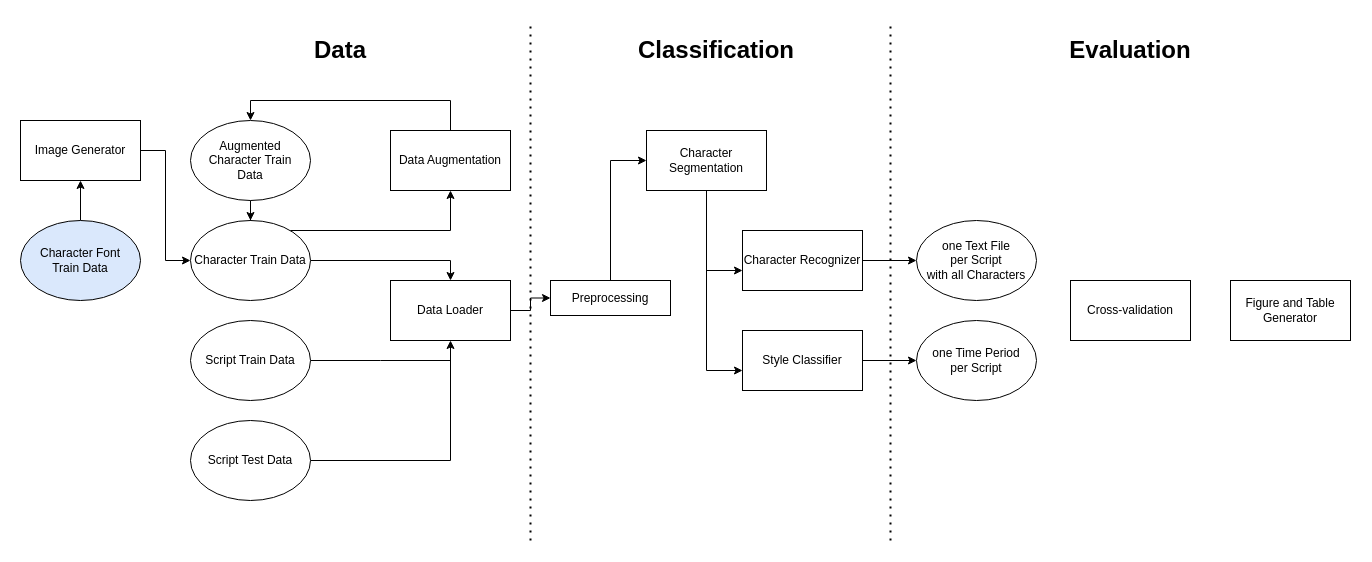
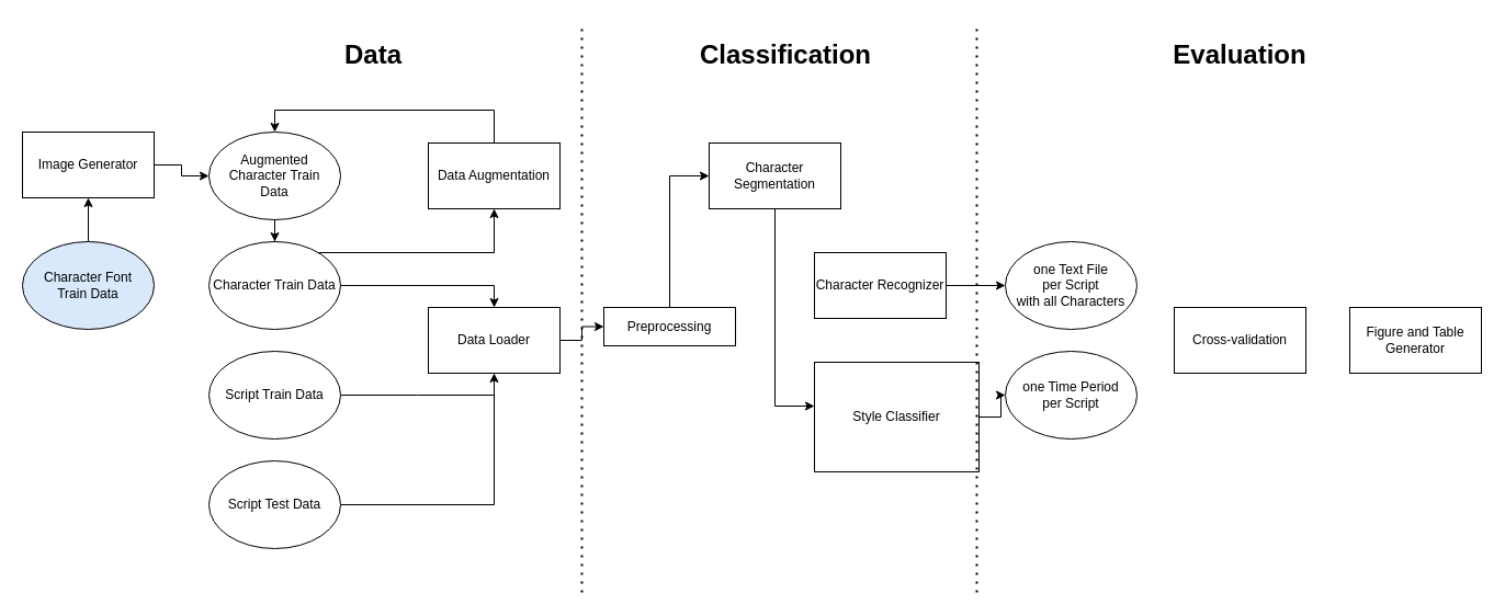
  <mxCell id="0" />
  <mxCell id="1" parent="0" />
  <mxCell id="2" value="" style="edgeStyle=orthogonalEdgeStyle;rounded=0;orthogonalLoop=1;jettySize=auto;html=1;endArrow=classic;endFill=1;" edge="1" parent="1" source="3" target="28"><mxGeometry relative="1" as="geometry" /></mxCell>
  <mxCell id="3" value="Data Loader" style="rounded=0;whiteSpace=wrap;html=1;" vertex="1" parent="1"><mxGeometry x="390" y="280" width="120" height="60" as="geometry" /></mxCell>
  <mxCell id="4" style="edgeStyle=orthogonalEdgeStyle;rounded=0;orthogonalLoop=1;jettySize=auto;html=1;" edge="1" parent="1" source="6" target="10"><mxGeometry relative="1" as="geometry"><Array as="points"><mxPoint x="706" y="370" /></Array></mxGeometry></mxCell>
- <mxCell id="5" style="edgeStyle=orthogonalEdgeStyle;rounded=0;orthogonalLoop=1;jettySize=auto;html=1;" edge="1" parent="1" source="6" target="8"><mxGeometry relative="1" as="geometry"><Array as="points"><mxPoint x="706" y="270" /></Array></mxGeometry></mxCell>
  <mxCell id="6" value="Character Segmentation" style="rounded=0;whiteSpace=wrap;html=1;" vertex="1" parent="1"><mxGeometry x="646" y="130" width="120" height="60" as="geometry" /></mxCell>
  <mxCell id="7" value="" style="edgeStyle=orthogonalEdgeStyle;rounded=0;orthogonalLoop=1;jettySize=auto;html=1;endArrow=classic;endFill=1;" edge="1" parent="1" source="8" target="29"><mxGeometry relative="1" as="geometry" /></mxCell>
  <mxCell id="8" value="Character Recognizer" style="rounded=0;whiteSpace=wrap;html=1;" vertex="1" parent="1"><mxGeometry x="742" y="230" width="120" height="60" as="geometry" /></mxCell>
  <mxCell id="9" style="edgeStyle=orthogonalEdgeStyle;rounded=0;orthogonalLoop=1;jettySize=auto;html=1;entryX=0;entryY=0.5;entryDx=0;entryDy=0;endArrow=classic;endFill=1;" edge="1" parent="1" source="10" target="30"><mxGeometry relative="1" as="geometry" /></mxCell>
- <mxCell id="10" value="Style Classifier" style="rounded=0;whiteSpace=wrap;html=1;" vertex="1" parent="1"><mxGeometry x="742" y="330" width="120" height="60" as="geometry" /></mxCell>
+ <mxCell id="10" value="Style Classifier" style="rounded=0;whiteSpace=wrap;html=1;" vertex="1" parent="1"><mxGeometry x="742" y="330" width="150" height="100" as="geometry" /></mxCell>
  <mxCell id="11" style="edgeStyle=orthogonalEdgeStyle;rounded=0;orthogonalLoop=1;jettySize=auto;html=1;entryX=0.5;entryY=1;entryDx=0;entryDy=0;" edge="1" parent="1" source="13" target="21"><mxGeometry relative="1" as="geometry"><mxPoint x="450" y="200" as="targetPoint" /><Array as="points"><mxPoint x="450" y="230" /></Array></mxGeometry></mxCell>
  <mxCell id="12" style="edgeStyle=orthogonalEdgeStyle;rounded=0;orthogonalLoop=1;jettySize=auto;html=1;entryX=0.5;entryY=0;entryDx=0;entryDy=0;endArrow=classic;endFill=1;" edge="1" parent="1" source="13" target="3"><mxGeometry relative="1" as="geometry" /></mxCell>
  <mxCell id="13" value="Character Train Data" style="ellipse;whiteSpace=wrap;html=1;" vertex="1" parent="1"><mxGeometry x="190" y="220" width="120" height="80" as="geometry" /></mxCell>
  <mxCell id="14" style="edgeStyle=orthogonalEdgeStyle;rounded=0;orthogonalLoop=1;jettySize=auto;html=1;endArrow=none;endFill=0;" edge="1" parent="1" source="15"><mxGeometry relative="1" as="geometry"><mxPoint x="450" y="360" as="targetPoint" /></mxGeometry></mxCell>
  <mxCell id="15" value="Script Train Data" style="ellipse;whiteSpace=wrap;html=1;" vertex="1" parent="1"><mxGeometry x="190" y="320" width="120" height="80" as="geometry" /></mxCell>
  <mxCell id="16" style="edgeStyle=orthogonalEdgeStyle;rounded=0;orthogonalLoop=1;jettySize=auto;html=1;entryX=0.5;entryY=1;entryDx=0;entryDy=0;" edge="1" parent="1" source="17" target="3"><mxGeometry relative="1" as="geometry" /></mxCell>
  <mxCell id="17" value="Script Test Data" style="ellipse;whiteSpace=wrap;html=1;" vertex="1" parent="1"><mxGeometry x="190" y="420" width="120" height="80" as="geometry" /></mxCell>
  <mxCell id="18" value="" style="edgeStyle=orthogonalEdgeStyle;rounded=0;orthogonalLoop=1;jettySize=auto;html=1;" edge="1" parent="1" source="19" target="13"><mxGeometry relative="1" as="geometry" /></mxCell>
  <mxCell id="19" value="Augmented&lt;br&gt;Character Train&lt;br&gt;Data" style="ellipse;whiteSpace=wrap;html=1;" vertex="1" parent="1"><mxGeometry x="190" y="120" width="120" height="80" as="geometry" /></mxCell>
  <mxCell id="20" style="edgeStyle=orthogonalEdgeStyle;rounded=0;orthogonalLoop=1;jettySize=auto;html=1;entryX=0.5;entryY=0;entryDx=0;entryDy=0;exitX=0.5;exitY=0;exitDx=0;exitDy=0;" edge="1" parent="1" source="21" target="19"><mxGeometry relative="1" as="geometry"><Array as="points"><mxPoint x="450" y="100" /><mxPoint x="250" y="100" /></Array></mxGeometry></mxCell>
  <mxCell id="21" value="Data Augmentation" style="rounded=0;whiteSpace=wrap;html=1;" vertex="1" parent="1"><mxGeometry x="390" y="130" width="120" height="60" as="geometry" /></mxCell>
  <mxCell id="22" value="&lt;h1&gt;Data&lt;/h1&gt;" style="text;html=1;strokeColor=none;fillColor=none;align=center;verticalAlign=middle;whiteSpace=wrap;rounded=0;" vertex="1" parent="1"><mxGeometry x="310" y="40" width="60" height="20" as="geometry" /></mxCell>
  <mxCell id="23" value="" style="endArrow=none;dashed=1;html=1;dashPattern=1 3;strokeWidth=2;" edge="1" parent="1"><mxGeometry width="50" height="50" relative="1" as="geometry"><mxPoint x="530" y="540" as="sourcePoint" /><mxPoint x="530" y="20" as="targetPoint" /></mxGeometry></mxCell>
  <mxCell id="24" value="&lt;h1&gt;Classification&lt;/h1&gt;" style="text;html=1;strokeColor=none;fillColor=none;align=center;verticalAlign=middle;whiteSpace=wrap;rounded=0;" vertex="1" parent="1"><mxGeometry x="636" y="40" width="160" height="20" as="geometry" /></mxCell>
  <mxCell id="25" value="" style="endArrow=none;dashed=1;html=1;dashPattern=1 3;strokeWidth=2;" edge="1" parent="1"><mxGeometry width="50" height="50" relative="1" as="geometry"><mxPoint x="890" y="540" as="sourcePoint" /><mxPoint x="890" y="20" as="targetPoint" /></mxGeometry></mxCell>
  <mxCell id="26" value="&lt;h1&gt;Evaluation&lt;/h1&gt;" style="text;html=1;strokeColor=none;fillColor=none;align=center;verticalAlign=middle;whiteSpace=wrap;rounded=0;" vertex="1" parent="1"><mxGeometry x="1050" y="40" width="160" height="20" as="geometry" /></mxCell>
  <mxCell id="27" style="edgeStyle=orthogonalEdgeStyle;rounded=0;orthogonalLoop=1;jettySize=auto;html=1;entryX=0;entryY=0.5;entryDx=0;entryDy=0;endArrow=classic;endFill=1;" edge="1" parent="1" source="28" target="6"><mxGeometry relative="1" as="geometry" /></mxCell>
  <mxCell id="28" value="Preprocessing" style="rounded=0;whiteSpace=wrap;html=1;" vertex="1" parent="1"><mxGeometry x="550" y="280" width="120" height="35" as="geometry" /></mxCell>
  <mxCell id="29" value="one Text File&lt;br&gt;per Script&lt;br&gt;with all Characters" style="ellipse;whiteSpace=wrap;html=1;rounded=0;" vertex="1" parent="1"><mxGeometry x="916" y="220" width="120" height="80" as="geometry" /></mxCell>
  <mxCell id="30" value="one Time Period&lt;br&gt;per Script" style="ellipse;whiteSpace=wrap;html=1;" vertex="1" parent="1"><mxGeometry x="916" y="320" width="120" height="80" as="geometry" /></mxCell>
  <mxCell id="31" style="edgeStyle=orthogonalEdgeStyle;rounded=0;orthogonalLoop=1;jettySize=auto;html=1;entryX=0.5;entryY=1;entryDx=0;entryDy=0;endArrow=classic;endFill=1;" edge="1" parent="1" source="32" target="34"><mxGeometry relative="1" as="geometry" /></mxCell>
  <mxCell id="32" value="Character Font&lt;br&gt;Train Data" style="ellipse;whiteSpace=wrap;html=1;fillColor=#dae8fc;" vertex="1" parent="1"><mxGeometry x="20" y="220" width="120" height="80" as="geometry" /></mxCell>
- <mxCell id="33" style="edgeStyle=orthogonalEdgeStyle;rounded=0;orthogonalLoop=1;jettySize=auto;html=1;entryX=0;entryY=0.5;entryDx=0;entryDy=0;endArrow=classic;endFill=1;" edge="1" parent="1" source="34" target="13"><mxGeometry relative="1" as="geometry" /></mxCell>
+ <mxCell id="33" style="edgeStyle=orthogonalEdgeStyle;rounded=0;orthogonalLoop=1;jettySize=auto;html=1;endArrow=classic;endFill=1;" edge="1" parent="1" source="34" target="19"><mxGeometry relative="1" as="geometry" /></mxCell>
  <mxCell id="34" value="Image Generator" style="rounded=0;whiteSpace=wrap;html=1;" vertex="1" parent="1"><mxGeometry x="20" y="120" width="120" height="60" as="geometry" /></mxCell>
  <mxCell id="35" value="Cross-validation" style="rounded=0;whiteSpace=wrap;html=1;" vertex="1" parent="1"><mxGeometry x="1070" y="280" width="120" height="60" as="geometry" /></mxCell>
  <mxCell id="36" value="Figure and Table Generator" style="rounded=0;whiteSpace=wrap;html=1;" vertex="1" parent="1"><mxGeometry x="1230" y="280" width="120" height="60" as="geometry" /></mxCell>
